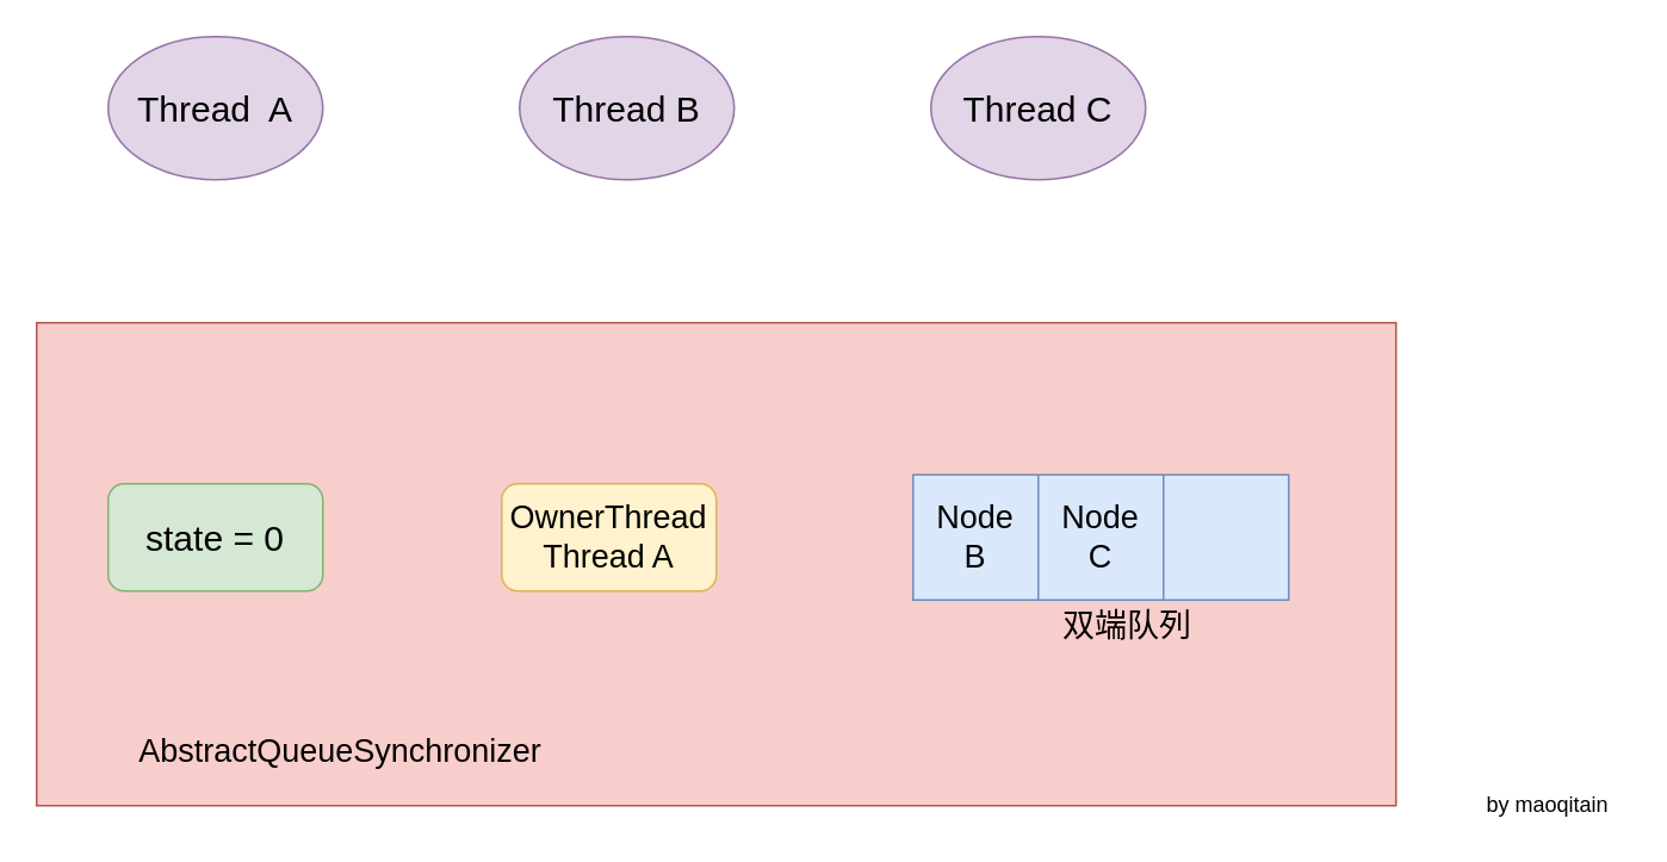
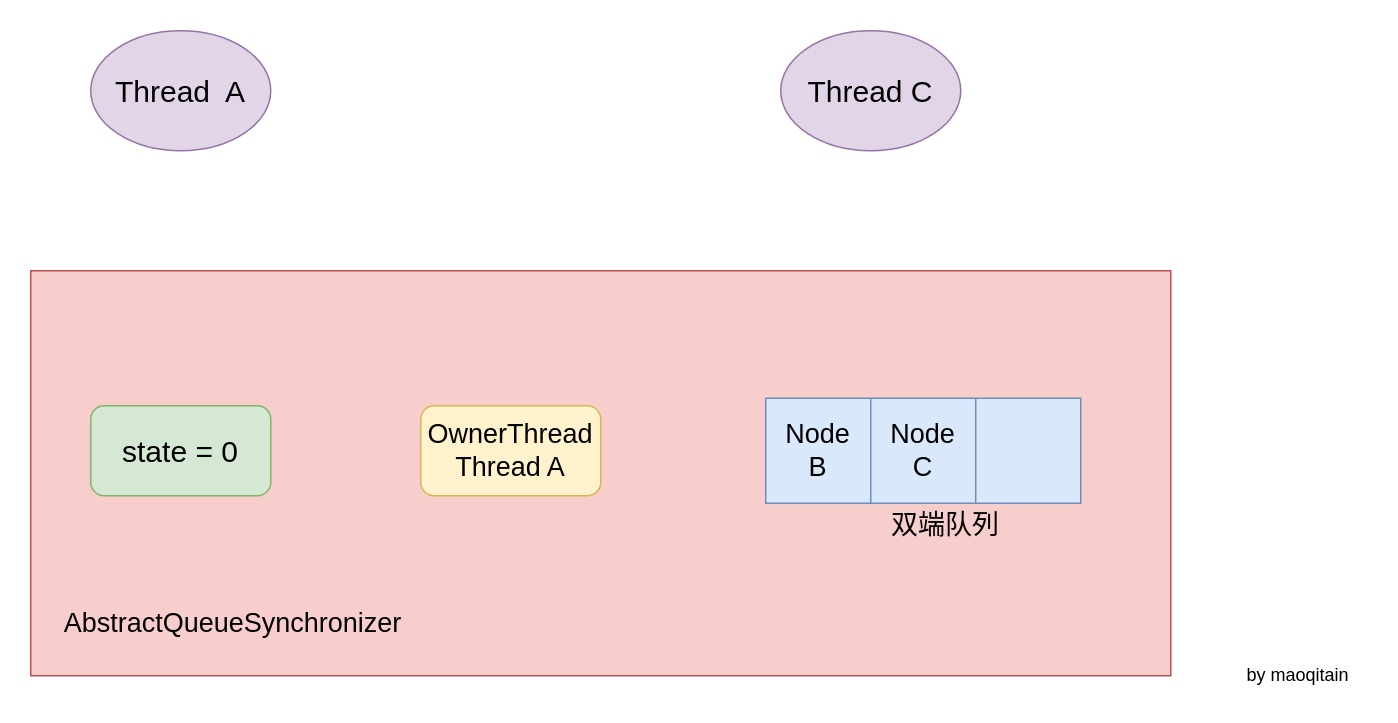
  <mxCell id="0" />
  <mxCell id="1" parent="0" />
  <mxCell id="2" value="" style="rounded=0;whiteSpace=wrap;html=1;fillColor=#f8cecc;strokeColor=#b85450;" vertex="1" parent="1"><mxGeometry x="20" y="180" width="760" height="270" as="geometry" /></mxCell>
- <mxCell id="3" value="&lt;font style=&quot;font-size: 18px&quot;&gt;AbstractQueueSynchronizer&lt;/font&gt;" style="text;html=1;strokeColor=none;fillColor=none;align=center;verticalAlign=middle;whiteSpace=wrap;rounded=0;" vertex="1" parent="1"><mxGeometry x="70" y="410" width="240" height="20" as="geometry" /></mxCell>
+ <mxCell id="3" value="&lt;font style=&quot;font-size: 18px&quot;&gt;AbstractQueueSynchronizer&lt;/font&gt;" style="text;html=1;strokeColor=none;fillColor=none;align=center;verticalAlign=middle;whiteSpace=wrap;rounded=0;" vertex="1" parent="1"><mxGeometry x="35" y="405" width="240" height="20" as="geometry" /></mxCell>
  <mxCell id="4" value="&lt;font style=&quot;font-size: 20px&quot;&gt;state = 0&lt;/font&gt;" style="rounded=1;whiteSpace=wrap;html=1;fillColor=#d5e8d4;strokeColor=#82b366;" vertex="1" parent="1"><mxGeometry x="60" y="270" width="120" height="60" as="geometry" /></mxCell>
  <mxCell id="5" value="&lt;font style=&quot;font-size: 18px&quot;&gt;OwnerThread&lt;br&gt;Thread A&lt;br&gt;&lt;/font&gt;" style="rounded=1;whiteSpace=wrap;html=1;fillColor=#fff2cc;strokeColor=#d6b656;" vertex="1" parent="1"><mxGeometry x="280" y="270" width="120" height="60" as="geometry" /></mxCell>
  <mxCell id="6" value="" style="shape=table;html=1;whiteSpace=wrap;startSize=0;container=1;collapsible=0;childLayout=tableLayout;fillColor=#dae8fc;strokeColor=#6c8ebf;" vertex="1" parent="1"><mxGeometry x="510" y="265" width="210" height="70" as="geometry" /></mxCell>
  <mxCell id="7" value="" style="shape=partialRectangle;html=1;whiteSpace=wrap;collapsible=0;dropTarget=0;pointerEvents=0;fillColor=none;top=0;left=0;bottom=0;right=0;points=[[0,0.5],[1,0.5]];portConstraint=eastwest;" vertex="1" parent="6"><mxGeometry width="210" height="70" as="geometry" /></mxCell>
  <mxCell id="8" value="&lt;font style=&quot;font-size: 18px&quot;&gt;Node&lt;br&gt;B&lt;br&gt;&lt;/font&gt;" style="shape=partialRectangle;html=1;whiteSpace=wrap;connectable=0;fillColor=none;top=0;left=0;bottom=0;right=0;overflow=hidden;" vertex="1" parent="7"><mxGeometry width="70" height="70" as="geometry" /></mxCell>
  <mxCell id="9" value="&lt;span style=&quot;font-size: 18px&quot;&gt;Node&lt;/span&gt;&lt;br style=&quot;font-size: 18px&quot;&gt;&lt;span style=&quot;font-size: 18px&quot;&gt;C&lt;/span&gt;" style="shape=partialRectangle;html=1;whiteSpace=wrap;connectable=0;fillColor=none;top=0;left=0;bottom=0;right=0;overflow=hidden;" vertex="1" parent="7"><mxGeometry x="70" width="70" height="70" as="geometry" /></mxCell>
  <mxCell id="10" value="" style="shape=partialRectangle;html=1;whiteSpace=wrap;connectable=0;fillColor=none;top=0;left=0;bottom=0;right=0;overflow=hidden;" vertex="1" parent="7"><mxGeometry x="140" width="70" height="70" as="geometry" /></mxCell>
  <mxCell id="11" value="&lt;font style=&quot;font-size: 20px&quot;&gt;Thread&amp;nbsp; A&lt;/font&gt;" style="ellipse;whiteSpace=wrap;html=1;fillColor=#e1d5e7;strokeColor=#9673a6;" vertex="1" parent="1"><mxGeometry x="60" y="20" width="120" height="80" as="geometry" /></mxCell>
- <mxCell id="12" value="&lt;font style=&quot;font-size: 20px&quot;&gt;Thread B&lt;/font&gt;" style="ellipse;whiteSpace=wrap;html=1;fillColor=#e1d5e7;strokeColor=#9673a6;" vertex="1" parent="1"><mxGeometry x="290" y="20" width="120" height="80" as="geometry" /></mxCell>
  <mxCell id="13" value="&lt;font style=&quot;font-size: 18px&quot;&gt;双端队列&lt;/font&gt;" style="text;html=1;strokeColor=none;fillColor=none;align=center;verticalAlign=middle;whiteSpace=wrap;rounded=0;" vertex="1" parent="1"><mxGeometry x="570" y="340" width="120" height="20" as="geometry" /></mxCell>
  <mxCell id="14" value="&lt;font style=&quot;font-size: 20px&quot;&gt;Thread C&lt;/font&gt;" style="ellipse;whiteSpace=wrap;html=1;fillColor=#e1d5e7;strokeColor=#9673a6;" vertex="1" parent="1"><mxGeometry x="520" y="20" width="120" height="80" as="geometry" /></mxCell>
  <mxCell id="15" value="by maoqitain" style="text;html=1;strokeColor=none;fillColor=none;align=center;verticalAlign=middle;whiteSpace=wrap;rounded=0;" vertex="1" parent="1"><mxGeometry x="820" y="440" width="90" height="20" as="geometry" /></mxCell>
